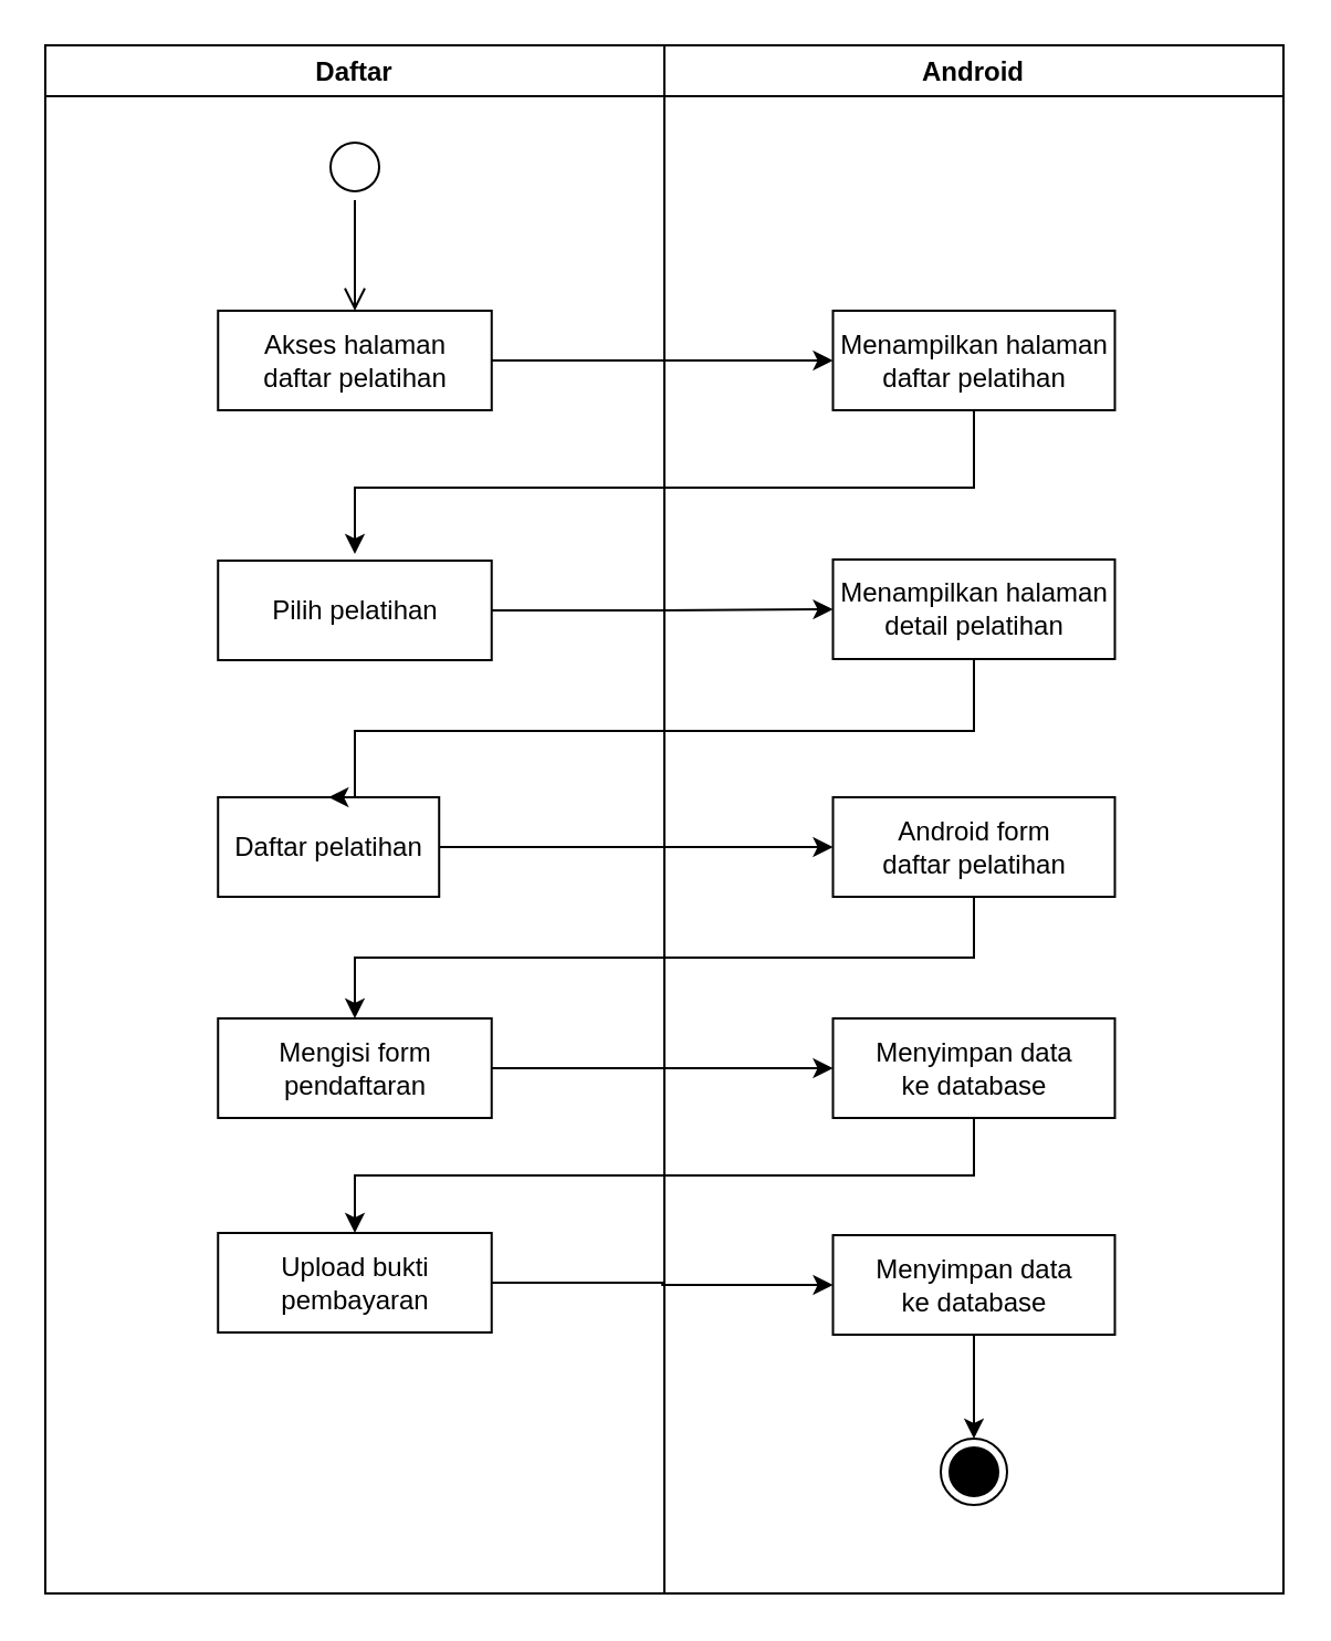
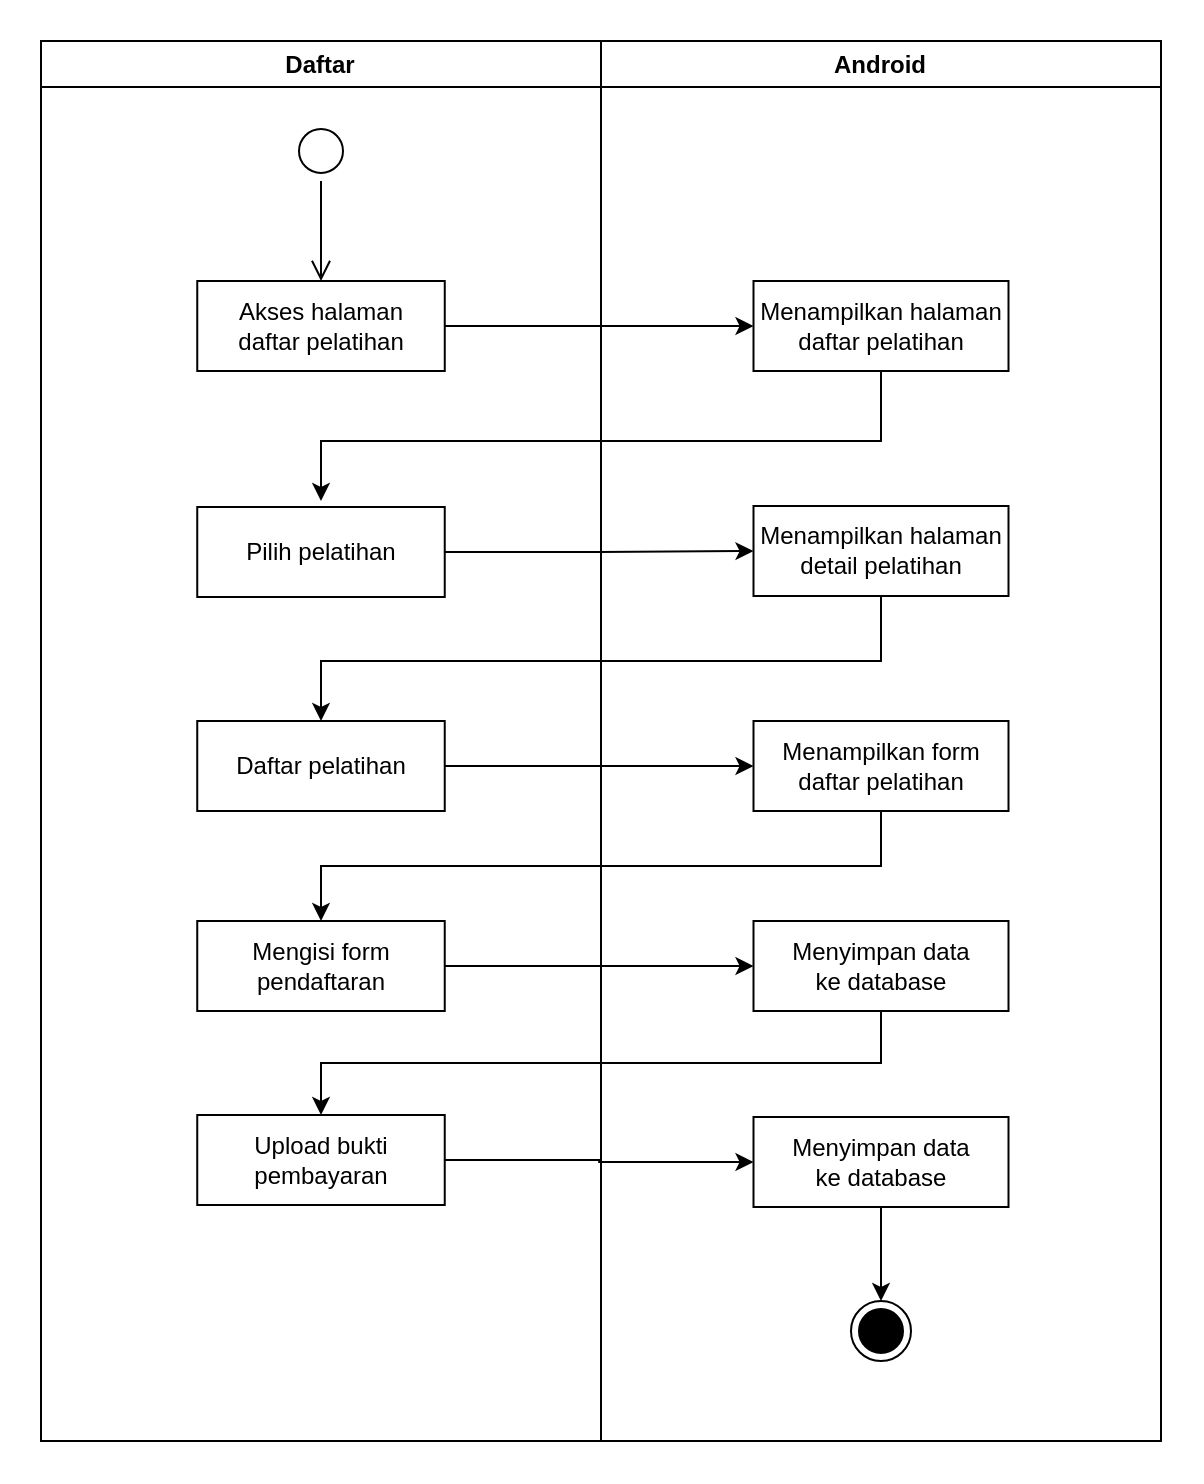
  <mxCell id="0" />
  <mxCell id="1" parent="0" />
  <mxCell id="2" value="Android" style="swimlane;fillColor=none;" parent="1" vertex="1"><mxGeometry x="300" y="20" width="280" height="700" as="geometry" /></mxCell>
  <mxCell id="3" value="Menampilkan halaman&lt;br&gt;daftar pelatihan" style="html=1;strokeColor=#000000;fillColor=default;" parent="2" vertex="1"><mxGeometry x="76.25" y="120" width="127.5" height="45" as="geometry" /></mxCell>
  <mxCell id="4" value="" style="ellipse;html=1;shape=endState;fillColor=#000000;strokeColor=#000000;" parent="2" vertex="1"><mxGeometry x="125" y="630" width="30" height="30" as="geometry" /></mxCell>
  <mxCell id="5" value="Menampilkan halaman&lt;br&gt;detail pelatihan" style="html=1;strokeColor=#000000;fillColor=default;" parent="2" vertex="1"><mxGeometry x="76.25" y="232.5" width="127.5" height="45" as="geometry" /></mxCell>
- <mxCell id="6" value="Android form&lt;br&gt;daftar pelatihan" style="html=1;strokeColor=#000000;fillColor=default;" parent="2" vertex="1"><mxGeometry x="76.25" y="340" width="127.5" height="45" as="geometry" /></mxCell>
+ <mxCell id="6" value="Menampilkan form&lt;br&gt;daftar pelatihan" style="html=1;strokeColor=#000000;fillColor=default;" parent="2" vertex="1"><mxGeometry x="76.25" y="340" width="127.5" height="45" as="geometry" /></mxCell>
  <mxCell id="7" value="Menyimpan data&lt;br&gt;ke database" style="html=1;strokeColor=#000000;fillColor=default;" parent="2" vertex="1"><mxGeometry x="76.25" y="440" width="127.5" height="45" as="geometry" /></mxCell>
  <mxCell id="8" style="edgeStyle=orthogonalEdgeStyle;rounded=0;orthogonalLoop=1;jettySize=auto;html=1;exitX=0.5;exitY=1;exitDx=0;exitDy=0;entryX=0.5;entryY=0;entryDx=0;entryDy=0;" parent="2" source="9" target="4" edge="1"><mxGeometry relative="1" as="geometry" /></mxCell>
  <mxCell id="9" value="Menyimpan data&lt;br&gt;ke database" style="html=1;strokeColor=#000000;fillColor=default;" parent="2" vertex="1"><mxGeometry x="76.25" y="538" width="127.5" height="45" as="geometry" /></mxCell>
  <mxCell id="10" value="Daftar" style="swimlane;fillColor=none;startSize=23;" parent="1" vertex="1"><mxGeometry x="20" y="20" width="280" height="700" as="geometry" /></mxCell>
  <mxCell id="11" value="" style="ellipse;html=1;shape=startState;fillColor=default;strokeColor=#000000;" parent="10" vertex="1"><mxGeometry x="125" y="40" width="30" height="30" as="geometry" /></mxCell>
  <mxCell id="12" value="" style="edgeStyle=orthogonalEdgeStyle;html=1;verticalAlign=bottom;endArrow=open;endSize=8;strokeColor=#000000;rounded=0;" parent="10" source="11" edge="1"><mxGeometry relative="1" as="geometry"><mxPoint x="140" y="120" as="targetPoint" /></mxGeometry></mxCell>
  <mxCell id="13" value="Akses halaman&lt;br&gt;daftar pelatihan" style="html=1;strokeColor=#000000;fillColor=default;" parent="10" vertex="1"><mxGeometry x="78.13" y="120" width="123.75" height="45" as="geometry" /></mxCell>
- <mxCell id="14" value="Daftar pelatihan" style="html=1;strokeColor=#000000;fillColor=default;" parent="10" vertex="1"><mxGeometry x="78.12" y="340" width="100" height="45" as="geometry" /></mxCell>
+ <mxCell id="14" value="Daftar pelatihan" style="html=1;strokeColor=#000000;fillColor=default;" parent="10" vertex="1"><mxGeometry x="78.12" y="340" width="123.75" height="45" as="geometry" /></mxCell>
  <mxCell id="15" value="Upload bukti&lt;br&gt;pembayaran" style="html=1;strokeColor=#000000;fillColor=default;" parent="10" vertex="1"><mxGeometry x="78.12" y="537" width="123.75" height="45" as="geometry" /></mxCell>
  <mxCell id="16" value="Pilih pelatihan" style="html=1;strokeColor=#000000;fillColor=default;" parent="10" vertex="1"><mxGeometry x="78.12" y="233" width="123.75" height="45" as="geometry" /></mxCell>
  <mxCell id="17" value="Mengisi form&lt;br&gt;pendaftaran" style="html=1;strokeColor=#000000;fillColor=default;" parent="10" vertex="1"><mxGeometry x="78.12" y="440" width="123.75" height="45" as="geometry" /></mxCell>
  <mxCell id="18" style="edgeStyle=orthogonalEdgeStyle;rounded=0;orthogonalLoop=1;jettySize=auto;html=1;exitX=1;exitY=0.5;exitDx=0;exitDy=0;strokeColor=#000000;entryX=0;entryY=0.5;entryDx=0;entryDy=0;" parent="1" source="13" target="3" edge="1"><mxGeometry relative="1" as="geometry"><mxPoint x="420" y="85" as="targetPoint" /><Array as="points"><mxPoint x="360" y="163" /><mxPoint x="370" y="163" /></Array></mxGeometry></mxCell>
  <mxCell id="19" style="edgeStyle=orthogonalEdgeStyle;rounded=0;orthogonalLoop=1;jettySize=auto;html=1;exitX=0.5;exitY=1;exitDx=0;exitDy=0;strokeColor=#000000;entryX=0.5;entryY=0;entryDx=0;entryDy=0;" parent="1" source="3" edge="1"><mxGeometry relative="1" as="geometry"><Array as="points"><mxPoint x="440" y="220" /><mxPoint x="160" y="220" /></Array><mxPoint x="159.995" y="250" as="targetPoint" /></mxGeometry></mxCell>
  <mxCell id="20" style="edgeStyle=orthogonalEdgeStyle;rounded=0;orthogonalLoop=1;jettySize=auto;html=1;exitX=0.5;exitY=1;exitDx=0;exitDy=0;entryX=0.5;entryY=0;entryDx=0;entryDy=0;" parent="1" source="5" target="14" edge="1"><mxGeometry relative="1" as="geometry"><Array as="points"><mxPoint x="440" y="330" /><mxPoint x="160" y="330" /></Array></mxGeometry></mxCell>
  <mxCell id="21" style="edgeStyle=orthogonalEdgeStyle;rounded=0;orthogonalLoop=1;jettySize=auto;html=1;exitX=1;exitY=0.5;exitDx=0;exitDy=0;entryX=0;entryY=0.5;entryDx=0;entryDy=0;" parent="1" source="14" target="6" edge="1"><mxGeometry relative="1" as="geometry" /></mxCell>
  <mxCell id="22" style="edgeStyle=orthogonalEdgeStyle;rounded=0;orthogonalLoop=1;jettySize=auto;html=1;exitX=0.5;exitY=1;exitDx=0;exitDy=0;entryX=0.5;entryY=0;entryDx=0;entryDy=0;" parent="1" source="7" target="15" edge="1"><mxGeometry relative="1" as="geometry" /></mxCell>
  <mxCell id="23" style="edgeStyle=orthogonalEdgeStyle;rounded=0;orthogonalLoop=1;jettySize=auto;html=1;exitX=1;exitY=0.5;exitDx=0;exitDy=0;entryX=0;entryY=0.5;entryDx=0;entryDy=0;" parent="1" source="15" target="9" edge="1"><mxGeometry relative="1" as="geometry" /></mxCell>
  <mxCell id="24" style="edgeStyle=orthogonalEdgeStyle;rounded=0;orthogonalLoop=1;jettySize=auto;html=1;exitX=1;exitY=0.5;exitDx=0;exitDy=0;entryX=0;entryY=0.5;entryDx=0;entryDy=0;" parent="1" source="16" target="5" edge="1"><mxGeometry relative="1" as="geometry" /></mxCell>
  <mxCell id="25" style="edgeStyle=orthogonalEdgeStyle;rounded=0;orthogonalLoop=1;jettySize=auto;html=1;exitX=0.5;exitY=1;exitDx=0;exitDy=0;entryX=0.5;entryY=0;entryDx=0;entryDy=0;" parent="1" source="6" target="17" edge="1"><mxGeometry relative="1" as="geometry" /></mxCell>
  <mxCell id="26" style="edgeStyle=orthogonalEdgeStyle;rounded=0;orthogonalLoop=1;jettySize=auto;html=1;exitX=1;exitY=0.5;exitDx=0;exitDy=0;entryX=0;entryY=0.5;entryDx=0;entryDy=0;" parent="1" source="17" target="7" edge="1"><mxGeometry relative="1" as="geometry" /></mxCell>
